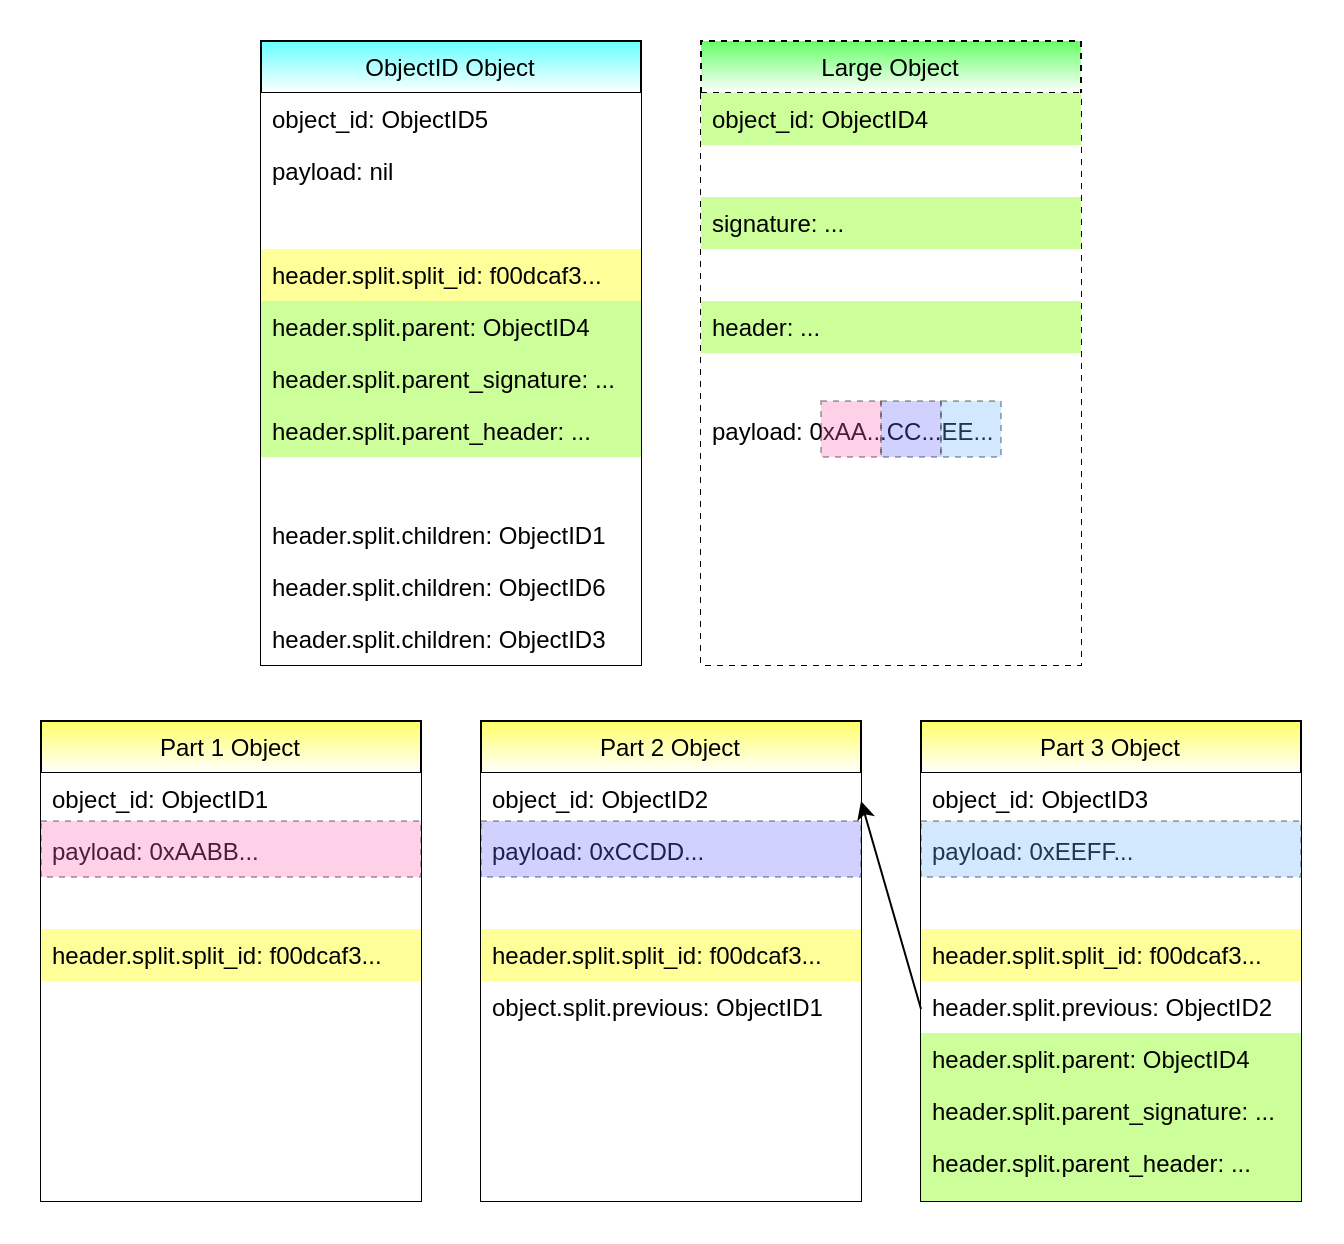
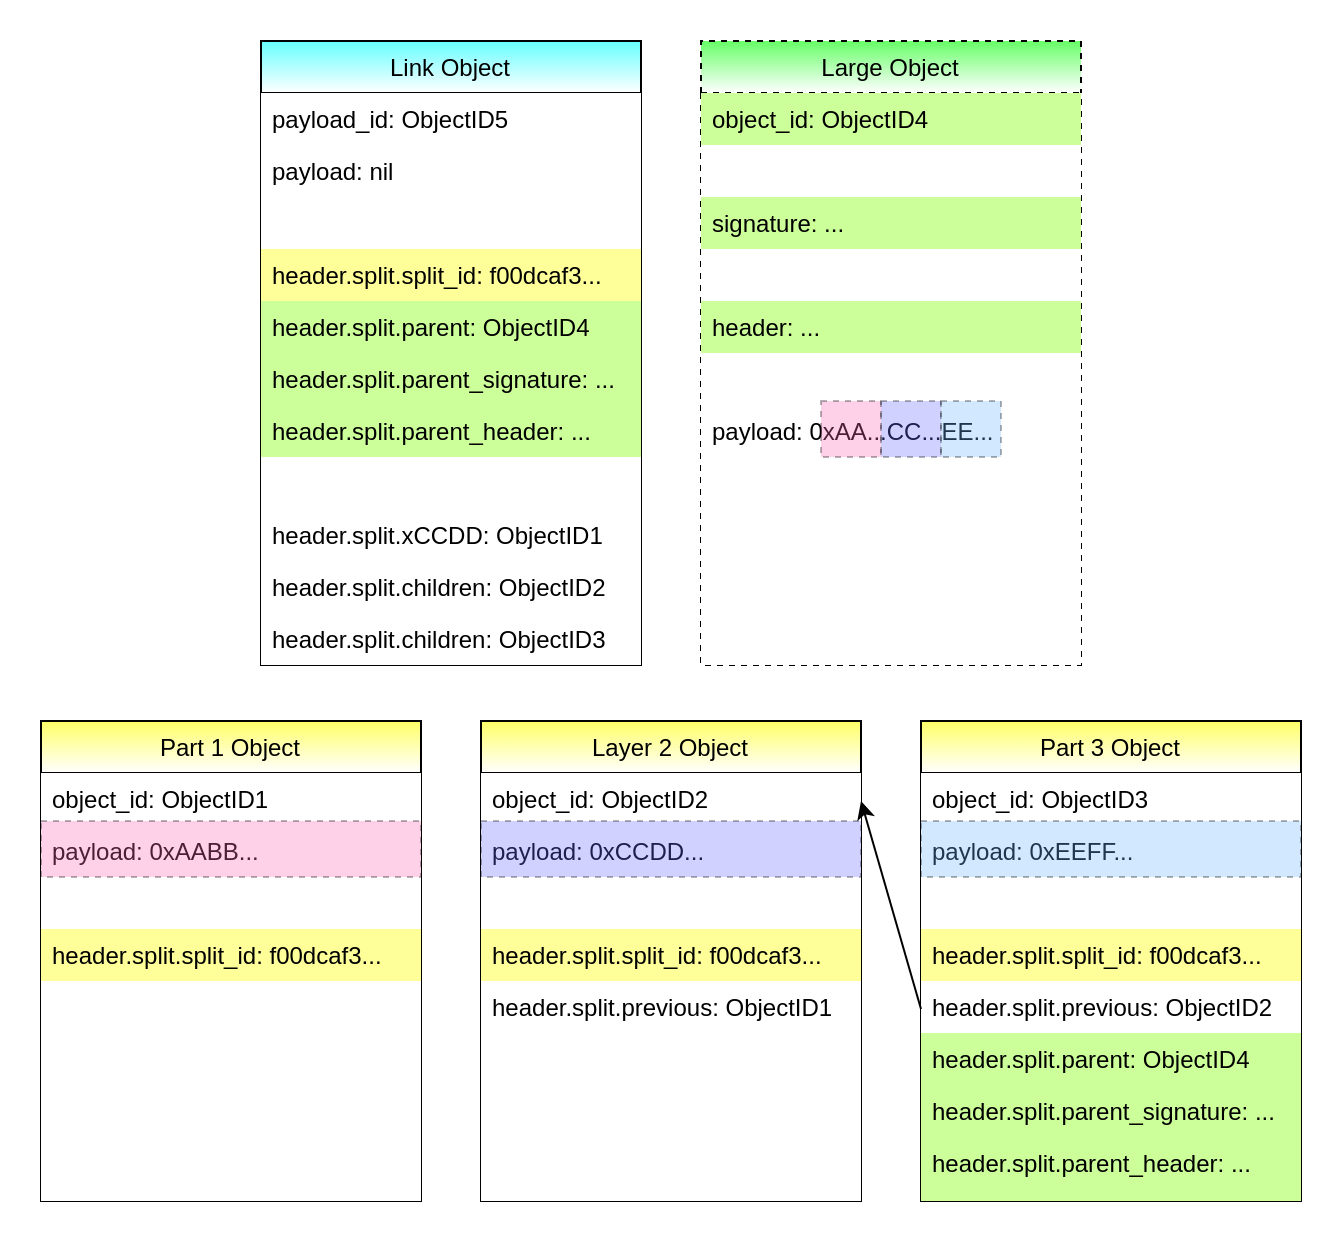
  <mxCell id="0" />
  <mxCell id="1" style="" parent="0" />
- <mxCell id="2" value="ObjectID Object" style="swimlane;fontStyle=0;childLayout=stackLayout;horizontal=1;startSize=26;fillColor=#66FFFF;horizontalStack=0;resizeParent=1;resizeParentMax=0;resizeLast=0;collapsible=1;marginBottom=0;gradientColor=#ffffff;swimlaneLine=1;rounded=0;shadow=0;comic=0;glass=0;" parent="1" vertex="1"><mxGeometry x="130" y="20" width="190" height="312" as="geometry" /></mxCell>
- <mxCell id="3" value="object_id: ObjectID5" style="text;strokeColor=none;fillColor=#ffffff;align=left;verticalAlign=top;spacingLeft=4;spacingRight=4;overflow=hidden;rotatable=0;points=[[0,0.5],[1,0.5]];portConstraint=eastwest;" parent="2" vertex="1"><mxGeometry y="26" width="190" height="26" as="geometry" /></mxCell>
+ <mxCell id="2" value="Link Object" style="swimlane;fontStyle=0;childLayout=stackLayout;horizontal=1;startSize=26;fillColor=#66FFFF;horizontalStack=0;resizeParent=1;resizeParentMax=0;resizeLast=0;collapsible=1;marginBottom=0;gradientColor=#ffffff;swimlaneLine=1;rounded=0;shadow=0;comic=0;glass=0;" parent="1" vertex="1"><mxGeometry x="130" y="20" width="190" height="312" as="geometry" /></mxCell>
+ <mxCell id="3" value="payload_id: ObjectID5" style="text;strokeColor=none;fillColor=#ffffff;align=left;verticalAlign=top;spacingLeft=4;spacingRight=4;overflow=hidden;rotatable=0;points=[[0,0.5],[1,0.5]];portConstraint=eastwest;" parent="2" vertex="1"><mxGeometry y="26" width="190" height="26" as="geometry" /></mxCell>
  <mxCell id="4" value="payload: nil" style="text;strokeColor=none;fillColor=#ffffff;align=left;verticalAlign=top;spacingLeft=4;spacingRight=4;overflow=hidden;rotatable=0;points=[[0,0.5],[1,0.5]];portConstraint=eastwest;" parent="2" vertex="1"><mxGeometry y="52" width="190" height="26" as="geometry" /></mxCell>
  <mxCell id="5" value=" " style="text;strokeColor=none;fillColor=#ffffff;align=left;verticalAlign=top;spacingLeft=4;spacingRight=4;overflow=hidden;rotatable=0;points=[[0,0.5],[1,0.5]];portConstraint=eastwest;" parent="2" vertex="1"><mxGeometry y="78" width="190" height="26" as="geometry" /></mxCell>
  <mxCell id="6" value="header.split.split_id: f00dcaf3..." style="text;strokeColor=none;fillColor=#FFFF99;align=left;verticalAlign=top;spacingLeft=4;spacingRight=4;overflow=hidden;rotatable=0;points=[[0,0.5],[1,0.5]];portConstraint=eastwest;" parent="2" vertex="1"><mxGeometry y="104" width="190" height="26" as="geometry" /></mxCell>
  <mxCell id="7" value="header.split.parent: ObjectID4" style="text;strokeColor=none;fillColor=#CCFF99;align=left;verticalAlign=top;spacingLeft=4;spacingRight=4;overflow=hidden;rotatable=0;points=[[0,0.5],[1,0.5]];portConstraint=eastwest;" parent="2" vertex="1"><mxGeometry y="130" width="190" height="26" as="geometry" /></mxCell>
  <mxCell id="8" value="header.split.parent_signature: ..." style="text;strokeColor=none;fillColor=#CCFF99;align=left;verticalAlign=top;spacingLeft=4;spacingRight=4;overflow=hidden;rotatable=0;points=[[0,0.5],[1,0.5]];portConstraint=eastwest;" parent="2" vertex="1"><mxGeometry y="156" width="190" height="26" as="geometry" /></mxCell>
  <mxCell id="9" value="header.split.parent_header: ..." style="text;strokeColor=none;fillColor=#CCFF99;align=left;verticalAlign=top;spacingLeft=4;spacingRight=4;overflow=hidden;rotatable=0;points=[[0,0.5],[1,0.5]];portConstraint=eastwest;" parent="2" vertex="1"><mxGeometry y="182" width="190" height="26" as="geometry" /></mxCell>
  <mxCell id="10" value=" " style="text;strokeColor=none;fillColor=#ffffff;align=left;verticalAlign=top;spacingLeft=4;spacingRight=4;overflow=hidden;rotatable=0;points=[[0,0.5],[1,0.5]];portConstraint=eastwest;" parent="2" vertex="1"><mxGeometry y="208" width="190" height="26" as="geometry" /></mxCell>
- <mxCell id="11" value="header.split.children: ObjectID1" style="text;strokeColor=none;fillColor=#ffffff;align=left;verticalAlign=top;spacingLeft=4;spacingRight=4;overflow=hidden;rotatable=0;points=[[0,0.5],[1,0.5]];portConstraint=eastwest;" parent="2" vertex="1"><mxGeometry y="234" width="190" height="26" as="geometry" /></mxCell>
- <mxCell id="12" value="header.split.children: ObjectID6" style="text;strokeColor=none;fillColor=#ffffff;align=left;verticalAlign=top;spacingLeft=4;spacingRight=4;overflow=hidden;rotatable=0;points=[[0,0.5],[1,0.5]];portConstraint=eastwest;" parent="2" vertex="1"><mxGeometry y="260" width="190" height="26" as="geometry" /></mxCell>
+ <mxCell id="11" value="header.split.xCCDD: ObjectID1" style="text;strokeColor=none;fillColor=#ffffff;align=left;verticalAlign=top;spacingLeft=4;spacingRight=4;overflow=hidden;rotatable=0;points=[[0,0.5],[1,0.5]];portConstraint=eastwest;" parent="2" vertex="1"><mxGeometry y="234" width="190" height="26" as="geometry" /></mxCell>
+ <mxCell id="12" value="header.split.children: ObjectID2" style="text;strokeColor=none;fillColor=#ffffff;align=left;verticalAlign=top;spacingLeft=4;spacingRight=4;overflow=hidden;rotatable=0;points=[[0,0.5],[1,0.5]];portConstraint=eastwest;" parent="2" vertex="1"><mxGeometry y="260" width="190" height="26" as="geometry" /></mxCell>
  <mxCell id="13" value="header.split.children: ObjectID3" style="text;strokeColor=none;fillColor=#ffffff;align=left;verticalAlign=top;spacingLeft=4;spacingRight=4;overflow=hidden;rotatable=0;points=[[0,0.5],[1,0.5]];portConstraint=eastwest;" parent="2" vertex="1"><mxGeometry y="286" width="190" height="26" as="geometry" /></mxCell>
  <mxCell id="14" value="Part 1 Object" style="swimlane;fontStyle=0;childLayout=stackLayout;horizontal=1;startSize=26;fillColor=#FFFF66;horizontalStack=0;resizeParent=1;resizeParentMax=0;resizeLast=0;collapsible=1;marginBottom=0;gradientColor=#ffffff;swimlaneLine=1;rounded=0;shadow=0;comic=0;glass=0;" parent="1" vertex="1"><mxGeometry x="20" y="360" width="190" height="240" as="geometry" /></mxCell>
  <mxCell id="15" value="object_id: ObjectID1" style="text;strokeColor=none;fillColor=#ffffff;align=left;verticalAlign=top;spacingLeft=4;spacingRight=4;overflow=hidden;rotatable=0;points=[[0,0.5],[1,0.5]];portConstraint=eastwest;" parent="14" vertex="1"><mxGeometry y="26" width="190" height="26" as="geometry" /></mxCell>
  <mxCell id="16" value="payload: 0xAABB..." style="text;strokeColor=none;fillColor=#FFFFFF;align=left;verticalAlign=top;spacingLeft=4;spacingRight=4;overflow=hidden;rotatable=0;points=[[0,0.5],[1,0.5]];portConstraint=eastwest;" parent="14" vertex="1"><mxGeometry y="52" width="190" height="26" as="geometry" /></mxCell>
  <mxCell id="17" value=" " style="text;strokeColor=none;fillColor=#ffffff;align=left;verticalAlign=top;spacingLeft=4;spacingRight=4;overflow=hidden;rotatable=0;points=[[0,0.5],[1,0.5]];portConstraint=eastwest;" parent="14" vertex="1"><mxGeometry y="78" width="190" height="26" as="geometry" /></mxCell>
  <mxCell id="18" value="header.split.split_id: f00dcaf3..." style="text;strokeColor=none;fillColor=#FFFF99;align=left;verticalAlign=top;spacingLeft=4;spacingRight=4;overflow=hidden;rotatable=0;points=[[0,0.5],[1,0.5]];portConstraint=eastwest;" parent="14" vertex="1"><mxGeometry y="104" width="190" height="26" as="geometry" /></mxCell>
  <mxCell id="19" value=" " style="text;strokeColor=none;fillColor=#ffffff;align=left;verticalAlign=top;spacingLeft=4;spacingRight=4;overflow=hidden;rotatable=0;points=[[0,0.5],[1,0.5]];portConstraint=eastwest;" parent="14" vertex="1"><mxGeometry y="130" width="190" height="110" as="geometry" /></mxCell>
- <mxCell id="20" value="Part 2 Object" style="swimlane;fontStyle=0;childLayout=stackLayout;horizontal=1;startSize=26;fillColor=#FFFF66;horizontalStack=0;resizeParent=1;resizeParentMax=0;resizeLast=0;collapsible=1;marginBottom=0;gradientColor=#ffffff;swimlaneLine=1;rounded=0;shadow=0;comic=0;glass=0;" parent="1" vertex="1"><mxGeometry x="240" y="360" width="190" height="240" as="geometry" /></mxCell>
+ <mxCell id="20" value="Layer 2 Object" style="swimlane;fontStyle=0;childLayout=stackLayout;horizontal=1;startSize=26;fillColor=#FFFF66;horizontalStack=0;resizeParent=1;resizeParentMax=0;resizeLast=0;collapsible=1;marginBottom=0;gradientColor=#ffffff;swimlaneLine=1;rounded=0;shadow=0;comic=0;glass=0;" parent="1" vertex="1"><mxGeometry x="240" y="360" width="190" height="240" as="geometry" /></mxCell>
  <mxCell id="21" value="object_id: ObjectID2" style="text;strokeColor=none;fillColor=#ffffff;align=left;verticalAlign=top;spacingLeft=4;spacingRight=4;overflow=hidden;rotatable=0;points=[[0,0.5],[1,0.5]];portConstraint=eastwest;" parent="20" vertex="1"><mxGeometry y="26" width="190" height="26" as="geometry" /></mxCell>
  <mxCell id="22" value="payload: 0xCCDD..." style="text;strokeColor=none;fillColor=#ffffff;align=left;verticalAlign=top;spacingLeft=4;spacingRight=4;overflow=hidden;rotatable=0;points=[[0,0.5],[1,0.5]];portConstraint=eastwest;" parent="20" vertex="1"><mxGeometry y="52" width="190" height="26" as="geometry" /></mxCell>
  <mxCell id="23" value=" " style="text;strokeColor=none;fillColor=#ffffff;align=left;verticalAlign=top;spacingLeft=4;spacingRight=4;overflow=hidden;rotatable=0;points=[[0,0.5],[1,0.5]];portConstraint=eastwest;" parent="20" vertex="1"><mxGeometry y="78" width="190" height="26" as="geometry" /></mxCell>
  <mxCell id="24" value="header.split.split_id: f00dcaf3..." style="text;strokeColor=none;fillColor=#FFFF99;align=left;verticalAlign=top;spacingLeft=4;spacingRight=4;overflow=hidden;rotatable=0;points=[[0,0.5],[1,0.5]];portConstraint=eastwest;" parent="20" vertex="1"><mxGeometry y="104" width="190" height="26" as="geometry" /></mxCell>
- <mxCell id="25" value="object.split.previous: ObjectID1" style="text;strokeColor=none;fillColor=#ffffff;align=left;verticalAlign=top;spacingLeft=4;spacingRight=4;overflow=hidden;rotatable=0;points=[[0,0.5],[1,0.5]];portConstraint=eastwest;" parent="20" vertex="1"><mxGeometry y="130" width="190" height="26" as="geometry" /></mxCell>
+ <mxCell id="25" value="header.split.previous: ObjectID1" style="text;strokeColor=none;fillColor=#ffffff;align=left;verticalAlign=top;spacingLeft=4;spacingRight=4;overflow=hidden;rotatable=0;points=[[0,0.5],[1,0.5]];portConstraint=eastwest;" parent="20" vertex="1"><mxGeometry y="130" width="190" height="26" as="geometry" /></mxCell>
  <mxCell id="26" value=" " style="text;strokeColor=none;fillColor=#ffffff;align=left;verticalAlign=top;spacingLeft=4;spacingRight=4;overflow=hidden;rotatable=0;points=[[0,0.5],[1,0.5]];portConstraint=eastwest;" parent="20" vertex="1"><mxGeometry y="156" width="190" height="84" as="geometry" /></mxCell>
  <mxCell id="27" value="Part 3 Object" style="swimlane;fontStyle=0;childLayout=stackLayout;horizontal=1;startSize=26;fillColor=#FFFF66;horizontalStack=0;resizeParent=1;resizeParentMax=0;resizeLast=0;collapsible=1;marginBottom=0;gradientColor=#ffffff;swimlaneLine=1;rounded=0;shadow=0;comic=0;glass=0;" parent="1" vertex="1"><mxGeometry x="460" y="360" width="190" height="240" as="geometry" /></mxCell>
  <mxCell id="28" value="object_id: ObjectID3" style="text;strokeColor=none;fillColor=#ffffff;align=left;verticalAlign=top;spacingLeft=4;spacingRight=4;overflow=hidden;rotatable=0;points=[[0,0.5],[1,0.5]];portConstraint=eastwest;" parent="27" vertex="1"><mxGeometry y="26" width="190" height="26" as="geometry" /></mxCell>
  <mxCell id="29" value="payload: 0xEEFF..." style="text;strokeColor=none;fillColor=#ffffff;align=left;verticalAlign=top;spacingLeft=4;spacingRight=4;overflow=hidden;rotatable=0;points=[[0,0.5],[1,0.5]];portConstraint=eastwest;" parent="27" vertex="1"><mxGeometry y="52" width="190" height="26" as="geometry" /></mxCell>
  <mxCell id="30" value=" " style="text;strokeColor=none;fillColor=#ffffff;align=left;verticalAlign=top;spacingLeft=4;spacingRight=4;overflow=hidden;rotatable=0;points=[[0,0.5],[1,0.5]];portConstraint=eastwest;" parent="27" vertex="1"><mxGeometry y="78" width="190" height="26" as="geometry" /></mxCell>
  <mxCell id="31" value="header.split.split_id: f00dcaf3..." style="text;strokeColor=none;fillColor=#FFFF99;align=left;verticalAlign=top;spacingLeft=4;spacingRight=4;overflow=hidden;rotatable=0;points=[[0,0.5],[1,0.5]];portConstraint=eastwest;" parent="27" vertex="1"><mxGeometry y="104" width="190" height="26" as="geometry" /></mxCell>
  <mxCell id="32" value="header.split.previous: ObjectID2" style="text;strokeColor=none;fillColor=#ffffff;align=left;verticalAlign=top;spacingLeft=4;spacingRight=4;overflow=hidden;rotatable=0;points=[[0,0.5],[1,0.5]];portConstraint=eastwest;" parent="27" vertex="1"><mxGeometry y="130" width="190" height="26" as="geometry" /></mxCell>
  <mxCell id="33" value="header.split.parent: ObjectID4" style="text;strokeColor=none;fillColor=#CCFF99;align=left;verticalAlign=top;spacingLeft=4;spacingRight=4;overflow=hidden;rotatable=0;points=[[0,0.5],[1,0.5]];portConstraint=eastwest;" parent="27" vertex="1"><mxGeometry y="156" width="190" height="26" as="geometry" /></mxCell>
  <mxCell id="34" value="header.split.parent_signature: ..." style="text;strokeColor=none;fillColor=#CCFF99;align=left;verticalAlign=top;spacingLeft=4;spacingRight=4;overflow=hidden;rotatable=0;points=[[0,0.5],[1,0.5]];portConstraint=eastwest;" parent="27" vertex="1"><mxGeometry y="182" width="190" height="26" as="geometry" /></mxCell>
  <mxCell id="35" value="header.split.parent_header: ..." style="text;strokeColor=none;fillColor=#CCFF99;align=left;verticalAlign=top;spacingLeft=4;spacingRight=4;overflow=hidden;rotatable=0;points=[[0,0.5],[1,0.5]];portConstraint=eastwest;" parent="27" vertex="1"><mxGeometry y="208" width="190" height="32" as="geometry" /></mxCell>
  <mxCell id="36" value="Large Object" style="swimlane;fontStyle=0;childLayout=stackLayout;horizontal=1;startSize=26;fillColor=#66FF66;horizontalStack=0;resizeParent=1;resizeParentMax=0;resizeLast=0;collapsible=1;marginBottom=0;gradientColor=#ffffff;swimlaneLine=1;rounded=0;shadow=0;comic=0;glass=0;dashed=1;" parent="1" vertex="1"><mxGeometry x="350" y="20" width="190" height="312" as="geometry" /></mxCell>
  <mxCell id="37" value="object_id: ObjectID4" style="text;strokeColor=none;fillColor=#CCFF99;align=left;verticalAlign=top;spacingLeft=4;spacingRight=4;overflow=hidden;rotatable=0;points=[[0,0.5],[1,0.5]];portConstraint=eastwest;" parent="36" vertex="1"><mxGeometry y="26" width="190" height="26" as="geometry" /></mxCell>
  <mxCell id="38" value=" " style="text;strokeColor=none;fillColor=#ffffff;align=left;verticalAlign=top;spacingLeft=4;spacingRight=4;overflow=hidden;rotatable=0;points=[[0,0.5],[1,0.5]];portConstraint=eastwest;" parent="36" vertex="1"><mxGeometry y="52" width="190" height="26" as="geometry" /></mxCell>
  <mxCell id="39" value="signature: ..." style="text;strokeColor=none;fillColor=#CCFF99;align=left;verticalAlign=top;spacingLeft=4;spacingRight=4;overflow=hidden;rotatable=0;points=[[0,0.5],[1,0.5]];portConstraint=eastwest;" parent="36" vertex="1"><mxGeometry y="78" width="190" height="26" as="geometry" /></mxCell>
  <mxCell id="40" value=" " style="text;strokeColor=none;fillColor=#ffffff;align=left;verticalAlign=top;spacingLeft=4;spacingRight=4;overflow=hidden;rotatable=0;points=[[0,0.5],[1,0.5]];portConstraint=eastwest;" parent="36" vertex="1"><mxGeometry y="104" width="190" height="26" as="geometry" /></mxCell>
  <mxCell id="41" value="header: ..." style="text;strokeColor=none;fillColor=#CCFF99;align=left;verticalAlign=top;spacingLeft=4;spacingRight=4;overflow=hidden;rotatable=0;points=[[0,0.5],[1,0.5]];portConstraint=eastwest;" parent="36" vertex="1"><mxGeometry y="130" width="190" height="26" as="geometry" /></mxCell>
  <mxCell id="42" value=" " style="text;strokeColor=none;fillColor=#ffffff;align=left;verticalAlign=top;spacingLeft=4;spacingRight=4;overflow=hidden;rotatable=0;points=[[0,0.5],[1,0.5]];portConstraint=eastwest;" parent="36" vertex="1"><mxGeometry y="156" width="190" height="26" as="geometry" /></mxCell>
  <mxCell id="43" value="payload: 0xAA...CC...EE..." style="text;strokeColor=none;fillColor=#ffffff;align=left;verticalAlign=top;spacingLeft=4;spacingRight=4;overflow=hidden;rotatable=0;points=[[0,0.5],[1,0.5]];portConstraint=eastwest;" parent="36" vertex="1"><mxGeometry y="182" width="190" height="26" as="geometry" /></mxCell>
  <mxCell id="44" value=" " style="text;strokeColor=none;fillColor=#ffffff;align=left;verticalAlign=top;spacingLeft=4;spacingRight=4;overflow=hidden;rotatable=0;points=[[0,0.5],[1,0.5]];portConstraint=eastwest;" parent="36" vertex="1"><mxGeometry y="208" width="190" height="26" as="geometry" /></mxCell>
  <mxCell id="45" value=" " style="text;strokeColor=none;fillColor=#ffffff;align=left;verticalAlign=top;spacingLeft=4;spacingRight=4;overflow=hidden;rotatable=0;points=[[0,0.5],[1,0.5]];portConstraint=eastwest;" parent="36" vertex="1"><mxGeometry y="234" width="190" height="26" as="geometry" /></mxCell>
  <mxCell id="46" value=" " style="text;strokeColor=none;fillColor=#ffffff;align=left;verticalAlign=top;spacingLeft=4;spacingRight=4;overflow=hidden;rotatable=0;points=[[0,0.5],[1,0.5]];portConstraint=eastwest;" parent="36" vertex="1"><mxGeometry y="260" width="190" height="26" as="geometry" /></mxCell>
  <mxCell id="47" value=" " style="text;strokeColor=none;fillColor=#ffffff;align=left;verticalAlign=top;spacingLeft=4;spacingRight=4;overflow=hidden;rotatable=0;points=[[0,0.5],[1,0.5]];portConstraint=eastwest;" parent="36" vertex="1"><mxGeometry y="286" width="190" height="26" as="geometry" /></mxCell>
  <mxCell id="48" value="" style="endArrow=classic;html=1;entryX=1;entryY=0.5;entryDx=0;entryDy=0;exitX=0;exitY=0.5;exitDx=0;exitDy=0;" parent="1" edge="1"><mxGeometry width="50" height="50" relative="1" as="geometry"><mxPoint x="460" y="504" as="sourcePoint" /><mxPoint x="430" y="400" as="targetPoint" /></mxGeometry></mxCell>
  <mxCell id="49" value="Untitled Layer" parent="0" />
  <mxCell id="50" value="" style="rounded=0;whiteSpace=wrap;html=1;shadow=0;glass=0;dashed=1;comic=0;fillColor=#FF66B3;gradientColor=none;opacity=30;" parent="49" vertex="1"><mxGeometry x="410" y="200" width="30" height="28" as="geometry" /></mxCell>
  <mxCell id="51" value="" style="rounded=0;whiteSpace=wrap;html=1;shadow=0;glass=0;dashed=1;comic=0;fillColor=#6666FF;gradientColor=none;opacity=30;" parent="49" vertex="1"><mxGeometry x="440" y="200" width="30" height="28" as="geometry" /></mxCell>
  <mxCell id="52" value="" style="rounded=0;whiteSpace=wrap;html=1;shadow=0;glass=0;dashed=1;comic=0;fillColor=#66B2FF;gradientColor=none;opacity=30;" parent="49" vertex="1"><mxGeometry x="470" y="200" width="30" height="28" as="geometry" /></mxCell>
  <mxCell id="53" value="" style="rounded=0;whiteSpace=wrap;html=1;shadow=0;glass=0;dashed=1;comic=0;fillColor=#FF66B3;gradientColor=none;opacity=30;" parent="49" vertex="1"><mxGeometry x="20" y="410" width="190" height="28" as="geometry" /></mxCell>
  <mxCell id="54" value="" style="rounded=0;whiteSpace=wrap;html=1;shadow=0;glass=0;dashed=1;comic=0;fillColor=#6666FF;gradientColor=none;opacity=30;" parent="49" vertex="1"><mxGeometry x="240" y="410" width="190" height="28" as="geometry" /></mxCell>
  <mxCell id="55" value="" style="rounded=0;whiteSpace=wrap;html=1;shadow=0;glass=0;dashed=1;comic=0;fillColor=#66B2FF;gradientColor=none;opacity=30;" parent="49" vertex="1"><mxGeometry x="460" y="410" width="190" height="28" as="geometry" /></mxCell>
